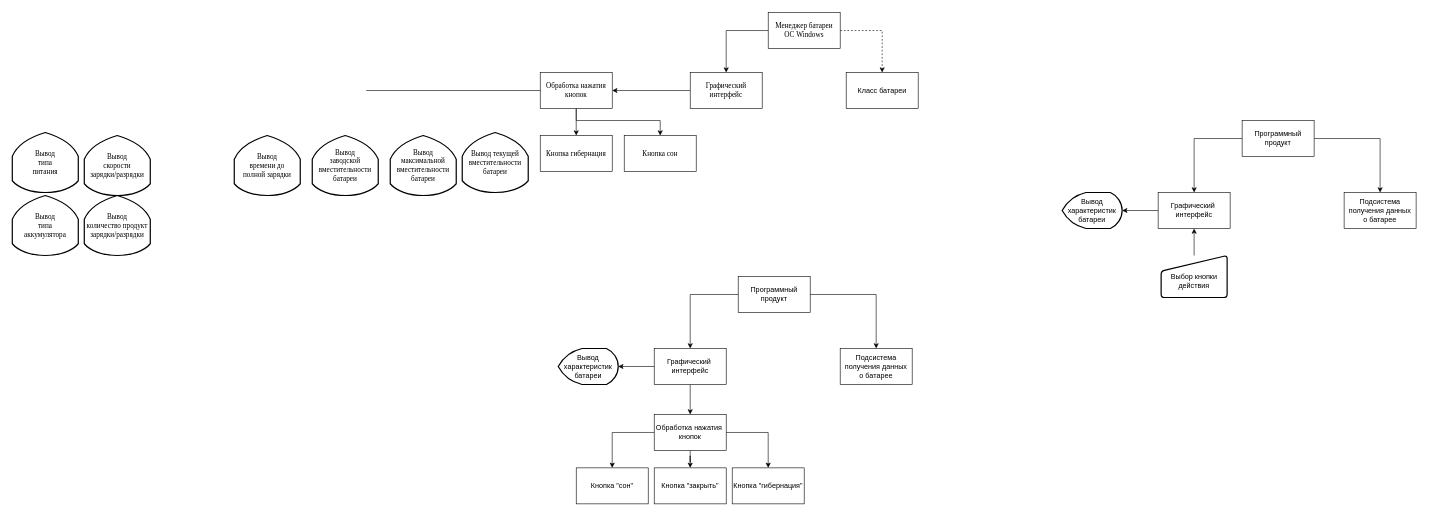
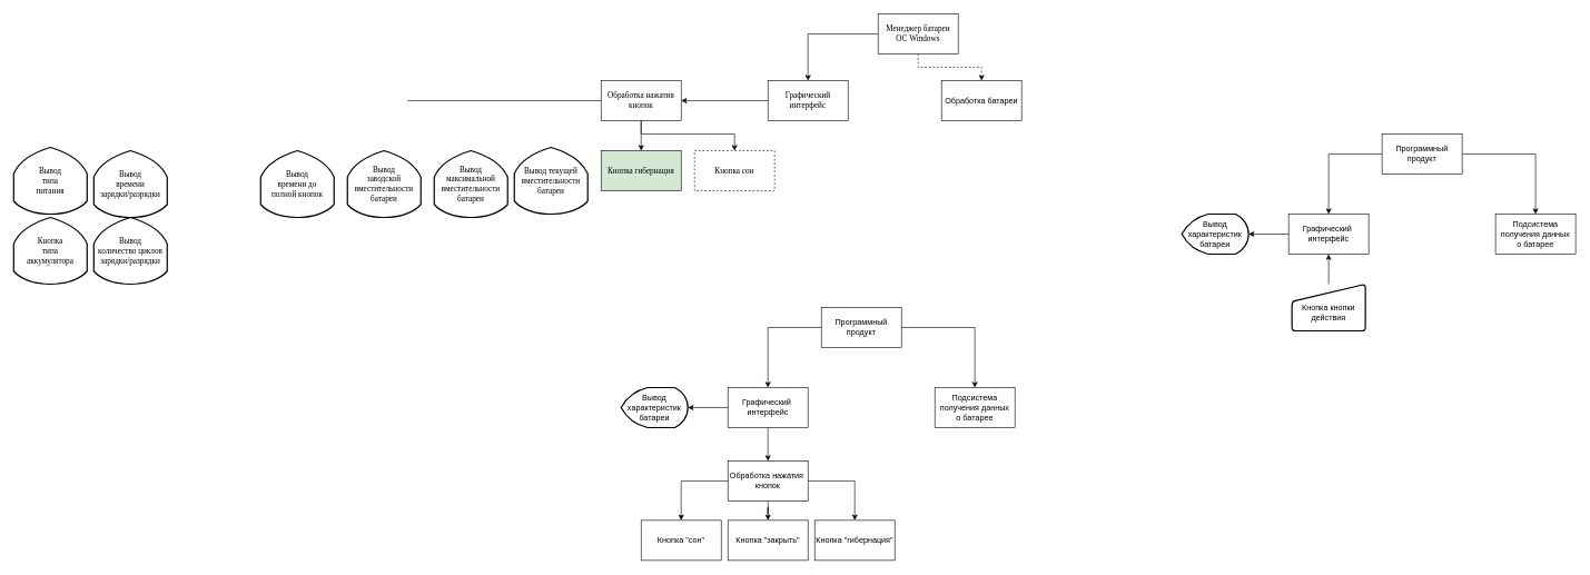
  <mxCell id="0" />
  <mxCell id="1" parent="0" />
  <mxCell id="2" value="" style="edgeStyle=orthogonalEdgeStyle;rounded=0;orthogonalLoop=1;jettySize=auto;html=1;fontFamily=Times New Roman;" parent="1" source="4" target="6" edge="1"><mxGeometry relative="1" as="geometry" /></mxCell>
  <mxCell id="3" value="" style="edgeStyle=orthogonalEdgeStyle;rounded=0;orthogonalLoop=1;jettySize=auto;html=1;fontFamily=Times New Roman;dashed=1;" parent="1" source="4" target="10" edge="1"><mxGeometry relative="1" as="geometry" /></mxCell>
- <mxCell id="4" value="&lt;font face=&quot;Times New Roman&quot;&gt;Менеджер батареи&lt;br&gt;ОС Windows&lt;/font&gt;" style="rounded=0;whiteSpace=wrap;html=1;" parent="1" vertex="1"><mxGeometry x="1280" y="20" width="120" height="60" as="geometry" /></mxCell>
+ <mxCell id="4" value="&lt;font face=&quot;Times New Roman&quot;&gt;Менеджер батареи&lt;br&gt;ОС Windows&lt;/font&gt;" style="rounded=0;whiteSpace=wrap;html=1;" parent="1" vertex="1"><mxGeometry x="1315" y="20" width="120" height="60" as="geometry" /></mxCell>
  <mxCell id="5" value="" style="edgeStyle=orthogonalEdgeStyle;rounded=0;orthogonalLoop=1;jettySize=auto;html=1;fontFamily=Times New Roman;" parent="1" source="6" target="9" edge="1"><mxGeometry relative="1" as="geometry" /></mxCell>
  <mxCell id="6" value="&lt;font face=&quot;Times New Roman&quot;&gt;Графический интерфейс&lt;br&gt;&lt;/font&gt;" style="rounded=0;whiteSpace=wrap;html=1;" parent="1" vertex="1"><mxGeometry x="1150" y="120" width="120" height="60" as="geometry" /></mxCell>
  <mxCell id="7" value="" style="edgeStyle=orthogonalEdgeStyle;rounded=0;orthogonalLoop=1;jettySize=auto;html=1;fontFamily=Times New Roman;" parent="1" source="9" target="11" edge="1"><mxGeometry relative="1" as="geometry"><Array as="points"><mxPoint x="960" y="200" /><mxPoint x="1100" y="200" /></Array></mxGeometry></mxCell>
  <mxCell id="8" value="" style="edgeStyle=orthogonalEdgeStyle;rounded=0;orthogonalLoop=1;jettySize=auto;html=1;fontFamily=Times New Roman;" parent="1" source="9" target="12" edge="1"><mxGeometry relative="1" as="geometry" /></mxCell>
  <mxCell id="9" value="&lt;font face=&quot;Times New Roman&quot;&gt;Обработка нажатия кнопок&lt;br&gt;&lt;/font&gt;" style="rounded=0;whiteSpace=wrap;html=1;" parent="1" vertex="1"><mxGeometry x="900" y="120" width="120" height="60" as="geometry" /></mxCell>
- <mxCell id="10" value="Класс батареи" style="rounded=0;whiteSpace=wrap;html=1;" parent="1" vertex="1"><mxGeometry x="1410" y="120" width="120" height="60" as="geometry" /></mxCell>
- <mxCell id="11" value="Кнопка сон" style="rounded=0;whiteSpace=wrap;html=1;fontFamily=Times New Roman;" parent="1" vertex="1"><mxGeometry x="1040" y="225" width="120" height="60" as="geometry" /></mxCell>
- <mxCell id="12" value="Кнопка гибернация" style="rounded=0;whiteSpace=wrap;html=1;fontFamily=Times New Roman;" parent="1" vertex="1"><mxGeometry x="900" y="225" width="120" height="60" as="geometry" /></mxCell>
+ <mxCell id="10" value="Обработка батареи" style="rounded=0;whiteSpace=wrap;html=1;" parent="1" vertex="1"><mxGeometry x="1410" y="120" width="120" height="60" as="geometry" /></mxCell>
+ <mxCell id="11" value="Кнопка сон" style="rounded=0;whiteSpace=wrap;html=1;fontFamily=Times New Roman;dashed=1;" parent="1" vertex="1"><mxGeometry x="1040" y="225" width="120" height="60" as="geometry" /></mxCell>
+ <mxCell id="12" value="Кнопка гибернация" style="rounded=0;whiteSpace=wrap;html=1;fontFamily=Times New Roman;fillColor=#d5e8d4;" parent="1" vertex="1"><mxGeometry x="900" y="225" width="120" height="60" as="geometry" /></mxCell>
  <mxCell id="13" value="" style="endArrow=none;html=1;rounded=0;fontFamily=Times New Roman;entryX=0;entryY=0.5;entryDx=0;entryDy=0;" parent="1" target="9" edge="1"><mxGeometry width="50" height="50" relative="1" as="geometry"><mxPoint x="610" y="150" as="sourcePoint" /><mxPoint x="940" y="200" as="targetPoint" /></mxGeometry></mxCell>
  <mxCell id="14" value="Вывод текущей&lt;br&gt;вместительности батареи" style="strokeWidth=2;html=1;shape=mxgraph.flowchart.display;whiteSpace=wrap;fontFamily=Times New Roman;direction=south;" parent="1" vertex="1"><mxGeometry x="770" y="220" width="110" height="100" as="geometry" /></mxCell>
  <mxCell id="15" value="Вывод&lt;br&gt;максимальной вместительности&lt;br&gt;батареи" style="strokeWidth=2;html=1;shape=mxgraph.flowchart.display;whiteSpace=wrap;fontFamily=Times New Roman;direction=south;" parent="1" vertex="1"><mxGeometry x="650" y="225" width="110" height="100" as="geometry" /></mxCell>
  <mxCell id="16" value="Вывод&lt;br&gt;заводской вместительности&lt;br&gt;батареи" style="strokeWidth=2;html=1;shape=mxgraph.flowchart.display;whiteSpace=wrap;fontFamily=Times New Roman;direction=south;" parent="1" vertex="1"><mxGeometry x="520" y="225" width="110" height="100" as="geometry" /></mxCell>
- <mxCell id="17" value="Вывод&lt;br&gt;времени до &lt;br&gt;полной зарядки" style="strokeWidth=2;html=1;shape=mxgraph.flowchart.display;whiteSpace=wrap;fontFamily=Times New Roman;direction=south;" parent="1" vertex="1"><mxGeometry x="390" y="225" width="110" height="100" as="geometry" /></mxCell>
- <mxCell id="18" value="Вывод&lt;br&gt;скорости &lt;br&gt;зарядки/разрядки" style="strokeWidth=2;html=1;shape=mxgraph.flowchart.display;whiteSpace=wrap;fontFamily=Times New Roman;direction=south;" parent="1" vertex="1"><mxGeometry x="140" y="225" width="110" height="100" as="geometry" /></mxCell>
+ <mxCell id="17" value="Вывод&lt;br&gt;времени до &lt;br&gt;полной кнопок" style="strokeWidth=2;html=1;shape=mxgraph.flowchart.display;whiteSpace=wrap;fontFamily=Times New Roman;direction=south;" parent="1" vertex="1"><mxGeometry x="390" y="225" width="110" height="100" as="geometry" /></mxCell>
+ <mxCell id="18" value="Вывод&lt;br&gt;времени &lt;br&gt;зарядки/разрядки" style="strokeWidth=2;html=1;shape=mxgraph.flowchart.display;whiteSpace=wrap;fontFamily=Times New Roman;direction=south;" parent="1" vertex="1"><mxGeometry x="140" y="225" width="110" height="100" as="geometry" /></mxCell>
  <mxCell id="19" value="Вывод&lt;br&gt;типа &lt;br&gt;питания" style="strokeWidth=2;html=1;shape=mxgraph.flowchart.display;whiteSpace=wrap;fontFamily=Times New Roman;direction=south;" parent="1" vertex="1"><mxGeometry x="20" y="220" width="110" height="100" as="geometry" /></mxCell>
- <mxCell id="20" value="Вывод&lt;br&gt;типа &lt;br&gt;аккумулятора" style="strokeWidth=2;html=1;shape=mxgraph.flowchart.display;whiteSpace=wrap;fontFamily=Times New Roman;direction=south;" parent="1" vertex="1"><mxGeometry x="20" y="325" width="110" height="100" as="geometry" /></mxCell>
- <mxCell id="21" value="Вывод&lt;br&gt;количество продукт&lt;br&gt;зарядки/разрядки" style="strokeWidth=2;html=1;shape=mxgraph.flowchart.display;whiteSpace=wrap;fontFamily=Times New Roman;direction=south;" parent="1" vertex="1"><mxGeometry x="140" y="325" width="110" height="100" as="geometry" /></mxCell>
+ <mxCell id="20" value="Кнопка&lt;br&gt;типа &lt;br&gt;аккумулятора" style="strokeWidth=2;html=1;shape=mxgraph.flowchart.display;whiteSpace=wrap;fontFamily=Times New Roman;direction=south;" parent="1" vertex="1"><mxGeometry x="20" y="325" width="110" height="100" as="geometry" /></mxCell>
+ <mxCell id="21" value="Вывод&lt;br&gt;количество циклов&lt;br&gt;зарядки/разрядки" style="strokeWidth=2;html=1;shape=mxgraph.flowchart.display;whiteSpace=wrap;fontFamily=Times New Roman;direction=south;" parent="1" vertex="1"><mxGeometry x="140" y="325" width="110" height="100" as="geometry" /></mxCell>
  <mxCell id="22" value="" style="edgeStyle=orthogonalEdgeStyle;rounded=0;orthogonalLoop=1;jettySize=auto;html=1;" parent="1" source="24" target="25" edge="1"><mxGeometry relative="1" as="geometry" /></mxCell>
  <mxCell id="23" value="" style="edgeStyle=orthogonalEdgeStyle;rounded=0;orthogonalLoop=1;jettySize=auto;html=1;" parent="1" source="24" target="28" edge="1"><mxGeometry relative="1" as="geometry" /></mxCell>
  <mxCell id="24" value="Программный&lt;br&gt;продукт" style="rounded=0;whiteSpace=wrap;html=1;" parent="1" vertex="1"><mxGeometry x="1230" y="460" width="120" height="60" as="geometry" /></mxCell>
  <mxCell id="25" value="Подсистема получения данных&lt;br&gt;о батарее" style="whiteSpace=wrap;html=1;rounded=0;" parent="1" vertex="1"><mxGeometry x="1400" y="580" width="120" height="60" as="geometry" /></mxCell>
  <mxCell id="26" value="" style="edgeStyle=orthogonalEdgeStyle;rounded=0;orthogonalLoop=1;jettySize=auto;html=1;" parent="1" source="28" target="29" edge="1"><mxGeometry relative="1" as="geometry" /></mxCell>
  <mxCell id="27" value="" style="edgeStyle=orthogonalEdgeStyle;rounded=0;orthogonalLoop=1;jettySize=auto;html=1;" parent="1" source="28" target="33" edge="1"><mxGeometry relative="1" as="geometry" /></mxCell>
  <mxCell id="28" value="Графический&amp;nbsp;&lt;br&gt;интерфейс" style="whiteSpace=wrap;html=1;rounded=0;" parent="1" vertex="1"><mxGeometry x="1090" y="580" width="120" height="60" as="geometry" /></mxCell>
  <mxCell id="29" value="Вывод характеристик&lt;br&gt;батареи" style="strokeWidth=2;html=1;shape=mxgraph.flowchart.display;whiteSpace=wrap;" parent="1" vertex="1"><mxGeometry x="930" y="580" width="100" height="60" as="geometry" /></mxCell>
  <mxCell id="30" value="" style="edgeStyle=orthogonalEdgeStyle;rounded=0;orthogonalLoop=1;jettySize=auto;html=1;" parent="1" source="33" target="34" edge="1"><mxGeometry relative="1" as="geometry" /></mxCell>
  <mxCell id="31" value="" style="edgeStyle=orthogonalEdgeStyle;rounded=0;orthogonalLoop=1;jettySize=auto;html=1;" parent="1" source="33" target="35" edge="1"><mxGeometry relative="1" as="geometry" /></mxCell>
  <mxCell id="32" value="" style="edgeStyle=orthogonalEdgeStyle;rounded=0;orthogonalLoop=1;jettySize=auto;html=1;" parent="1" source="33" target="36" edge="1"><mxGeometry relative="1" as="geometry" /></mxCell>
  <mxCell id="33" value="Обработка нажатия&amp;nbsp;&lt;br&gt;кнопок" style="whiteSpace=wrap;html=1;rounded=0;" parent="1" vertex="1"><mxGeometry x="1090" y="690" width="120" height="60" as="geometry" /></mxCell>
  <mxCell id="34" value="Кнопка &quot;гибернация&quot;" style="whiteSpace=wrap;html=1;rounded=0;" parent="1" vertex="1"><mxGeometry x="1220" y="779" width="120" height="60" as="geometry" /></mxCell>
  <mxCell id="35" value="Кнопка &quot;сон&quot;" style="whiteSpace=wrap;html=1;rounded=0;" parent="1" vertex="1"><mxGeometry x="960" y="779" width="120" height="60" as="geometry" /></mxCell>
  <mxCell id="36" value="Кнопка &quot;закрыть&quot;" style="whiteSpace=wrap;html=1;rounded=0;" parent="1" vertex="1"><mxGeometry x="1090" y="779" width="120" height="60" as="geometry" /></mxCell>
  <mxCell id="37" value="" style="edgeStyle=orthogonalEdgeStyle;rounded=0;orthogonalLoop=1;jettySize=auto;html=1;" parent="1" source="39" target="40" edge="1"><mxGeometry relative="1" as="geometry" /></mxCell>
  <mxCell id="38" value="" style="edgeStyle=orthogonalEdgeStyle;rounded=0;orthogonalLoop=1;jettySize=auto;html=1;" parent="1" source="39" target="42" edge="1"><mxGeometry relative="1" as="geometry" /></mxCell>
  <mxCell id="39" value="Программный&lt;br&gt;продукт" style="rounded=0;whiteSpace=wrap;html=1;" parent="1" vertex="1"><mxGeometry x="2070" y="200" width="120" height="60" as="geometry" /></mxCell>
  <mxCell id="40" value="Подсистема получения данных&lt;br&gt;о батарее" style="whiteSpace=wrap;html=1;rounded=0;" parent="1" vertex="1"><mxGeometry x="2240" y="320" width="120" height="60" as="geometry" /></mxCell>
  <mxCell id="41" value="" style="edgeStyle=orthogonalEdgeStyle;rounded=0;orthogonalLoop=1;jettySize=auto;html=1;" parent="1" source="42" target="43" edge="1"><mxGeometry relative="1" as="geometry" /></mxCell>
  <mxCell id="42" value="Графический&amp;nbsp;&lt;br&gt;интерфейс" style="whiteSpace=wrap;html=1;rounded=0;" parent="1" vertex="1"><mxGeometry x="1930" y="320" width="120" height="60" as="geometry" /></mxCell>
  <mxCell id="43" value="Вывод характеристик&lt;br&gt;батареи" style="strokeWidth=2;html=1;shape=mxgraph.flowchart.display;whiteSpace=wrap;" parent="1" vertex="1"><mxGeometry x="1770" y="320" width="100" height="60" as="geometry" /></mxCell>
  <mxCell id="44" value="" style="edgeStyle=orthogonalEdgeStyle;rounded=0;orthogonalLoop=1;jettySize=auto;html=1;" parent="1" source="45" target="42" edge="1"><mxGeometry relative="1" as="geometry" /></mxCell>
- <mxCell id="45" value="&lt;br&gt;Выбор кнопки&lt;br&gt;действия" style="html=1;strokeWidth=2;shape=manualInput;whiteSpace=wrap;rounded=1;size=26;arcSize=11;" parent="1" vertex="1"><mxGeometry x="1935" y="425" width="110" height="70" as="geometry" /></mxCell>
+ <mxCell id="45" value="&lt;br&gt;Кнопка кнопки&lt;br&gt;действия" style="html=1;strokeWidth=2;shape=manualInput;whiteSpace=wrap;rounded=1;size=26;arcSize=11;" parent="1" vertex="1"><mxGeometry x="1935" y="425" width="110" height="70" as="geometry" /></mxCell>
